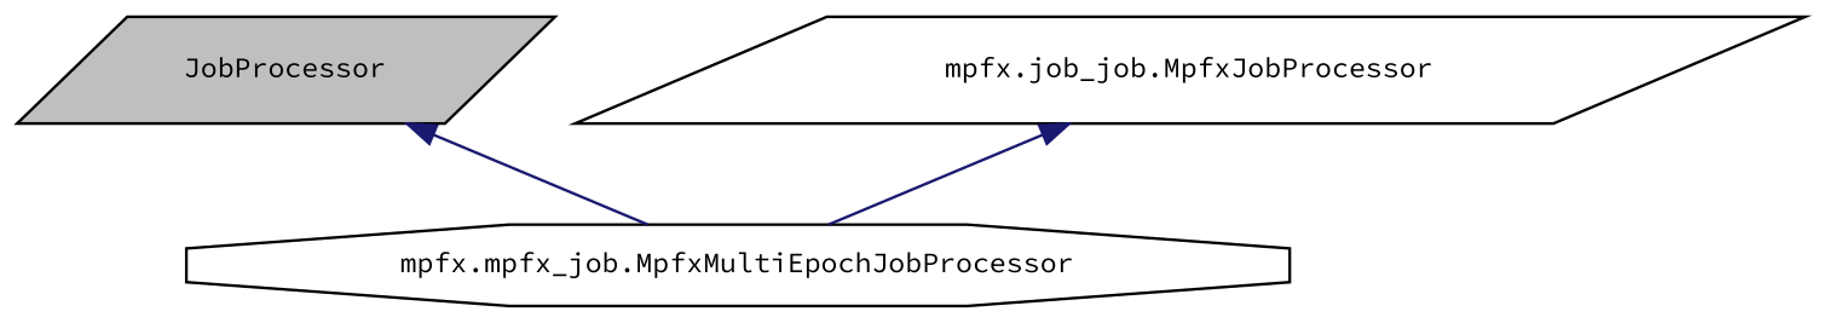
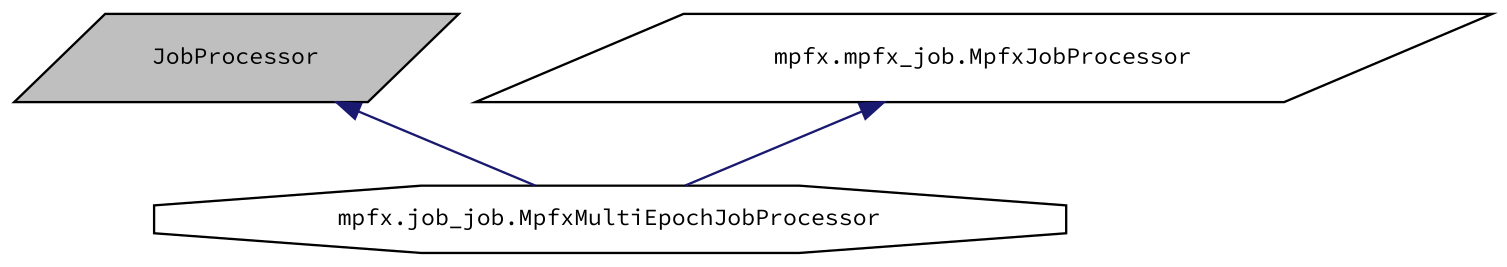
  digraph {
    fontname="Source Code Pro"
    node [color=black fillcolor=white fontname="Source Code Pro" fontsize=10 shape=parallelogram style=filled]
    edge [color=midnightblue dir=back fontname="Source Code Pro" fontsize=10 labelfontname=Helvetica labelfontsize=10 style=solid]
    n1 [fillcolor=grey75 fontcolor=black height=0.2 label=JobProcessor width=0.4]
-   n2 [height=0.2 label="mpfx.mpfx_job.MpfxMultiEpochJobProcessor" shape=octagon width=0.4]
-   n3 [height=0.2 label="mpfx.job_job.MpfxJobProcessor" width=0.4]
+   n2 [height=0.2 label="mpfx.job_job.MpfxMultiEpochJobProcessor" shape=octagon width=0.4]
+   n3 [height=0.2 label="mpfx.mpfx_job.MpfxJobProcessor" width=0.4]
    n1 -> n2
    n3 -> n2
  }
